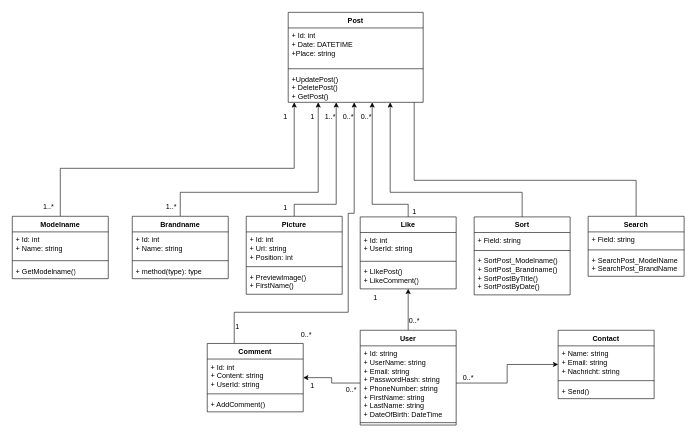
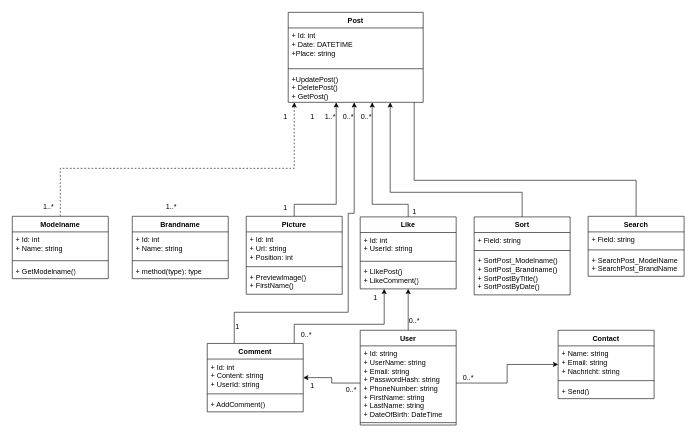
  <mxCell id="0" />
  <mxCell id="1" parent="0" />
  <mxCell id="2" value="Post" style="swimlane;fontStyle=1;align=center;verticalAlign=top;childLayout=stackLayout;horizontal=1;startSize=26;horizontalStack=0;resizeParent=1;resizeParentMax=0;resizeLast=0;collapsible=1;marginBottom=0;whiteSpace=wrap;html=1;" parent="1" vertex="1"><mxGeometry x="480" y="20" width="225" height="150" as="geometry" /></mxCell>
  <mxCell id="3" value="+ Id: int&lt;div&gt;+ Date: DATETIME&lt;/div&gt;&lt;div&gt;+Place: string&lt;/div&gt;" style="text;strokeColor=none;fillColor=none;align=left;verticalAlign=top;spacingLeft=4;spacingRight=4;overflow=hidden;rotatable=0;points=[[0,0.5],[1,0.5]];portConstraint=eastwest;whiteSpace=wrap;html=1;" parent="2" vertex="1"><mxGeometry y="26" width="225" height="64" as="geometry" /></mxCell>
  <mxCell id="4" value="" style="line;strokeWidth=1;fillColor=none;align=left;verticalAlign=middle;spacingTop=-1;spacingLeft=3;spacingRight=3;rotatable=0;labelPosition=right;points=[];portConstraint=eastwest;strokeColor=inherit;" parent="2" vertex="1"><mxGeometry y="90" width="225" height="8" as="geometry" /></mxCell>
  <mxCell id="5" value="+UpdatePost()&lt;div&gt;+ DeletePost()&lt;/div&gt;&lt;div&gt;+ GetPost()&lt;/div&gt;" style="text;strokeColor=none;fillColor=none;align=left;verticalAlign=top;spacingLeft=4;spacingRight=4;overflow=hidden;rotatable=0;points=[[0,0.5],[1,0.5]];portConstraint=eastwest;whiteSpace=wrap;html=1;" parent="2" vertex="1"><mxGeometry y="98" width="225" height="52" as="geometry" /></mxCell>
- <mxCell id="6" style="edgeStyle=orthogonalEdgeStyle;rounded=0;orthogonalLoop=1;jettySize=auto;html=1;" parent="1" source="7" target="2" edge="1"><mxGeometry relative="1" as="geometry"><Array as="points"><mxPoint x="100" y="280" /><mxPoint x="490" y="280" /></Array></mxGeometry></mxCell>
+ <mxCell id="6" style="edgeStyle=orthogonalEdgeStyle;rounded=0;orthogonalLoop=1;jettySize=auto;html=1;dashed=1;" parent="1" source="7" target="2" edge="1"><mxGeometry relative="1" as="geometry"><Array as="points"><mxPoint x="100" y="280" /><mxPoint x="490" y="280" /></Array></mxGeometry></mxCell>
  <mxCell id="7" value="Modelname" style="swimlane;fontStyle=1;align=center;verticalAlign=top;childLayout=stackLayout;horizontal=1;startSize=26;horizontalStack=0;resizeParent=1;resizeParentMax=0;resizeLast=0;collapsible=1;marginBottom=0;whiteSpace=wrap;html=1;" parent="1" vertex="1"><mxGeometry x="20" y="360" width="160" height="104" as="geometry" /></mxCell>
  <mxCell id="8" value="+ Id: int&lt;div&gt;+ Name: string&lt;/div&gt;" style="text;strokeColor=none;fillColor=none;align=left;verticalAlign=top;spacingLeft=4;spacingRight=4;overflow=hidden;rotatable=0;points=[[0,0.5],[1,0.5]];portConstraint=eastwest;whiteSpace=wrap;html=1;" parent="7" vertex="1"><mxGeometry y="26" width="160" height="44" as="geometry" /></mxCell>
  <mxCell id="9" value="" style="line;strokeWidth=1;fillColor=none;align=left;verticalAlign=middle;spacingTop=-1;spacingLeft=3;spacingRight=3;rotatable=0;labelPosition=right;points=[];portConstraint=eastwest;strokeColor=inherit;" parent="7" vertex="1"><mxGeometry y="70" width="160" height="8" as="geometry" /></mxCell>
  <mxCell id="10" value="+ GetModelname()" style="text;strokeColor=none;fillColor=none;align=left;verticalAlign=top;spacingLeft=4;spacingRight=4;overflow=hidden;rotatable=0;points=[[0,0.5],[1,0.5]];portConstraint=eastwest;whiteSpace=wrap;html=1;" parent="7" vertex="1"><mxGeometry y="78" width="160" height="26" as="geometry" /></mxCell>
- <mxCell id="11" style="edgeStyle=orthogonalEdgeStyle;rounded=0;orthogonalLoop=1;jettySize=auto;html=1;" parent="1" source="12" target="2" edge="1"><mxGeometry relative="1" as="geometry"><Array as="points"><mxPoint x="300" y="320" /><mxPoint x="530" y="320" /></Array></mxGeometry></mxCell>
  <mxCell id="12" value="Brandname" style="swimlane;fontStyle=1;align=center;verticalAlign=top;childLayout=stackLayout;horizontal=1;startSize=26;horizontalStack=0;resizeParent=1;resizeParentMax=0;resizeLast=0;collapsible=1;marginBottom=0;whiteSpace=wrap;html=1;" parent="1" vertex="1"><mxGeometry x="220" y="360" width="160" height="104" as="geometry" /></mxCell>
  <mxCell id="13" value="+ Id: int&lt;div&gt;+ Name: string&lt;/div&gt;&lt;div&gt;&lt;br&gt;&lt;/div&gt;" style="text;strokeColor=none;fillColor=none;align=left;verticalAlign=top;spacingLeft=4;spacingRight=4;overflow=hidden;rotatable=0;points=[[0,0.5],[1,0.5]];portConstraint=eastwest;whiteSpace=wrap;html=1;" parent="12" vertex="1"><mxGeometry y="26" width="160" height="44" as="geometry" /></mxCell>
  <mxCell id="14" value="" style="line;strokeWidth=1;fillColor=none;align=left;verticalAlign=middle;spacingTop=-1;spacingLeft=3;spacingRight=3;rotatable=0;labelPosition=right;points=[];portConstraint=eastwest;strokeColor=inherit;" parent="12" vertex="1"><mxGeometry y="70" width="160" height="8" as="geometry" /></mxCell>
  <mxCell id="15" value="+ method(type): type" style="text;strokeColor=none;fillColor=none;align=left;verticalAlign=top;spacingLeft=4;spacingRight=4;overflow=hidden;rotatable=0;points=[[0,0.5],[1,0.5]];portConstraint=eastwest;whiteSpace=wrap;html=1;" parent="12" vertex="1"><mxGeometry y="78" width="160" height="26" as="geometry" /></mxCell>
  <mxCell id="16" style="edgeStyle=orthogonalEdgeStyle;rounded=0;orthogonalLoop=1;jettySize=auto;html=1;" parent="1" source="17" target="2" edge="1"><mxGeometry relative="1" as="geometry"><Array as="points"><mxPoint x="490" y="340" /><mxPoint x="560" y="340" /></Array></mxGeometry></mxCell>
  <mxCell id="17" value="Picture" style="swimlane;fontStyle=1;align=center;verticalAlign=top;childLayout=stackLayout;horizontal=1;startSize=26;horizontalStack=0;resizeParent=1;resizeParentMax=0;resizeLast=0;collapsible=1;marginBottom=0;whiteSpace=wrap;html=1;" parent="1" vertex="1"><mxGeometry x="410" y="360" width="160" height="130" as="geometry" /></mxCell>
  <mxCell id="18" value="+ Id: int&lt;div&gt;+ Url: string&lt;/div&gt;&lt;div&gt;+ Position: int&lt;/div&gt;&lt;div&gt;&lt;br&gt;&lt;/div&gt;" style="text;strokeColor=none;fillColor=none;align=left;verticalAlign=top;spacingLeft=4;spacingRight=4;overflow=hidden;rotatable=0;points=[[0,0.5],[1,0.5]];portConstraint=eastwest;whiteSpace=wrap;html=1;" parent="17" vertex="1"><mxGeometry y="26" width="160" height="54" as="geometry" /></mxCell>
  <mxCell id="19" value="" style="line;strokeWidth=1;fillColor=none;align=left;verticalAlign=middle;spacingTop=-1;spacingLeft=3;spacingRight=3;rotatable=0;labelPosition=right;points=[];portConstraint=eastwest;strokeColor=inherit;" parent="17" vertex="1"><mxGeometry y="80" width="160" height="8" as="geometry" /></mxCell>
  <mxCell id="20" value="+ PreviewImage()&lt;div&gt;+ FirstName()&lt;/div&gt;" style="text;strokeColor=none;fillColor=none;align=left;verticalAlign=top;spacingLeft=4;spacingRight=4;overflow=hidden;rotatable=0;points=[[0,0.5],[1,0.5]];portConstraint=eastwest;whiteSpace=wrap;html=1;" parent="17" vertex="1"><mxGeometry y="88" width="160" height="42" as="geometry" /></mxCell>
  <mxCell id="21" style="edgeStyle=orthogonalEdgeStyle;rounded=0;orthogonalLoop=1;jettySize=auto;html=1;" parent="1" source="22" target="2" edge="1"><mxGeometry relative="1" as="geometry"><Array as="points"><mxPoint x="680" y="340" /><mxPoint x="620" y="340" /></Array></mxGeometry></mxCell>
  <mxCell id="22" value="Like" style="swimlane;fontStyle=1;align=center;verticalAlign=top;childLayout=stackLayout;horizontal=1;startSize=26;horizontalStack=0;resizeParent=1;resizeParentMax=0;resizeLast=0;collapsible=1;marginBottom=0;whiteSpace=wrap;html=1;" parent="1" vertex="1"><mxGeometry x="600" y="361" width="160" height="120" as="geometry" /></mxCell>
  <mxCell id="23" value="+ Id: int&lt;div&gt;+ UserId: string&lt;/div&gt;&lt;div&gt;&lt;br&gt;&lt;/div&gt;" style="text;strokeColor=none;fillColor=none;align=left;verticalAlign=top;spacingLeft=4;spacingRight=4;overflow=hidden;rotatable=0;points=[[0,0.5],[1,0.5]];portConstraint=eastwest;whiteSpace=wrap;html=1;" parent="22" vertex="1"><mxGeometry y="26" width="160" height="44" as="geometry" /></mxCell>
  <mxCell id="24" value="" style="line;strokeWidth=1;fillColor=none;align=left;verticalAlign=middle;spacingTop=-1;spacingLeft=3;spacingRight=3;rotatable=0;labelPosition=right;points=[];portConstraint=eastwest;strokeColor=inherit;" parent="22" vertex="1"><mxGeometry y="70" width="160" height="8" as="geometry" /></mxCell>
  <mxCell id="25" value="+ LIkePost()&lt;div&gt;&lt;span style=&quot;font-size: 12px;&quot;&gt;+ LikeComment()&lt;/span&gt;&lt;/div&gt;" style="text;strokeColor=none;fillColor=none;align=left;verticalAlign=top;spacingLeft=4;spacingRight=4;overflow=hidden;rotatable=0;points=[[0,0.5],[1,0.5]];portConstraint=eastwest;whiteSpace=wrap;html=1;" parent="22" vertex="1"><mxGeometry y="78" width="160" height="42" as="geometry" /></mxCell>
  <mxCell id="26" style="edgeStyle=orthogonalEdgeStyle;rounded=0;orthogonalLoop=1;jettySize=auto;html=1;" parent="1" source="27" target="2" edge="1"><mxGeometry relative="1" as="geometry"><Array as="points"><mxPoint x="870" y="320" /><mxPoint x="650" y="320" /></Array></mxGeometry></mxCell>
  <mxCell id="27" value="Sort" style="swimlane;fontStyle=1;align=center;verticalAlign=top;childLayout=stackLayout;horizontal=1;startSize=26;horizontalStack=0;resizeParent=1;resizeParentMax=0;resizeLast=0;collapsible=1;marginBottom=0;whiteSpace=wrap;html=1;" parent="1" vertex="1"><mxGeometry x="790" y="361" width="160" height="130" as="geometry" /></mxCell>
  <mxCell id="28" value="+ Field: string&amp;nbsp;&amp;nbsp;" style="text;strokeColor=none;fillColor=none;align=left;verticalAlign=top;spacingLeft=4;spacingRight=4;overflow=hidden;rotatable=0;points=[[0,0.5],[1,0.5]];portConstraint=eastwest;whiteSpace=wrap;html=1;" parent="27" vertex="1"><mxGeometry y="26" width="160" height="26" as="geometry" /></mxCell>
  <mxCell id="29" value="" style="line;strokeWidth=1;fillColor=none;align=left;verticalAlign=middle;spacingTop=-1;spacingLeft=3;spacingRight=3;rotatable=0;labelPosition=right;points=[];portConstraint=eastwest;strokeColor=inherit;" parent="27" vertex="1"><mxGeometry y="52" width="160" height="8" as="geometry" /></mxCell>
  <mxCell id="30" value="+ SortPost_Modelname()&lt;div&gt;&lt;div&gt;+ SortPost_Brandname()&lt;/div&gt;&lt;div&gt;+ SortPostByTitle()&lt;/div&gt;&lt;div&gt;+ SortPostByDate()&lt;/div&gt;&lt;/div&gt;" style="text;strokeColor=none;fillColor=none;align=left;verticalAlign=top;spacingLeft=4;spacingRight=4;overflow=hidden;rotatable=0;points=[[0,0.5],[1,0.5]];portConstraint=eastwest;whiteSpace=wrap;html=1;" parent="27" vertex="1"><mxGeometry y="60" width="160" height="70" as="geometry" /></mxCell>
  <mxCell id="31" style="edgeStyle=orthogonalEdgeStyle;rounded=0;orthogonalLoop=1;jettySize=auto;html=1;endArrow=none;" parent="1" source="32" target="2" edge="1"><mxGeometry relative="1" as="geometry"><Array as="points"><mxPoint x="1060" y="300" /><mxPoint x="690" y="300" /></Array></mxGeometry></mxCell>
  <mxCell id="32" value="Search" style="swimlane;fontStyle=1;align=center;verticalAlign=top;childLayout=stackLayout;horizontal=1;startSize=26;horizontalStack=0;resizeParent=1;resizeParentMax=0;resizeLast=0;collapsible=1;marginBottom=0;whiteSpace=wrap;html=1;" parent="1" vertex="1"><mxGeometry x="980" y="360" width="160" height="100" as="geometry" /></mxCell>
  <mxCell id="33" value="+ Field: string&amp;nbsp;&amp;nbsp;" style="text;strokeColor=none;fillColor=none;align=left;verticalAlign=top;spacingLeft=4;spacingRight=4;overflow=hidden;rotatable=0;points=[[0,0.5],[1,0.5]];portConstraint=eastwest;whiteSpace=wrap;html=1;" parent="32" vertex="1"><mxGeometry y="26" width="160" height="26" as="geometry" /></mxCell>
  <mxCell id="34" value="" style="line;strokeWidth=1;fillColor=none;align=left;verticalAlign=middle;spacingTop=-1;spacingLeft=3;spacingRight=3;rotatable=0;labelPosition=right;points=[];portConstraint=eastwest;strokeColor=inherit;" parent="32" vertex="1"><mxGeometry y="52" width="160" height="8" as="geometry" /></mxCell>
  <mxCell id="35" value="+ SearchPost_ModelName&lt;div&gt;+ SearchPost_BrandName&lt;/div&gt;" style="text;strokeColor=none;fillColor=none;align=left;verticalAlign=top;spacingLeft=4;spacingRight=4;overflow=hidden;rotatable=0;points=[[0,0.5],[1,0.5]];portConstraint=eastwest;whiteSpace=wrap;html=1;" parent="32" vertex="1"><mxGeometry y="60" width="160" height="40" as="geometry" /></mxCell>
  <mxCell id="36" value="Contact" style="swimlane;fontStyle=1;align=center;verticalAlign=top;childLayout=stackLayout;horizontal=1;startSize=26;horizontalStack=0;resizeParent=1;resizeParentMax=0;resizeLast=0;collapsible=1;marginBottom=0;whiteSpace=wrap;html=1;" parent="1" vertex="1"><mxGeometry x="930" y="550" width="160" height="114" as="geometry" /></mxCell>
  <mxCell id="37" value="+ Name: string&lt;div&gt;+ Email: string&lt;/div&gt;&lt;div&gt;+ Nachricht: string&lt;/div&gt;" style="text;strokeColor=none;fillColor=none;align=left;verticalAlign=top;spacingLeft=4;spacingRight=4;overflow=hidden;rotatable=0;points=[[0,0.5],[1,0.5]];portConstraint=eastwest;whiteSpace=wrap;html=1;" parent="36" vertex="1"><mxGeometry y="26" width="160" height="54" as="geometry" /></mxCell>
  <mxCell id="38" value="" style="line;strokeWidth=1;fillColor=none;align=left;verticalAlign=middle;spacingTop=-1;spacingLeft=3;spacingRight=3;rotatable=0;labelPosition=right;points=[];portConstraint=eastwest;strokeColor=inherit;" parent="36" vertex="1"><mxGeometry y="80" width="160" height="8" as="geometry" /></mxCell>
  <mxCell id="39" value="+ Send()" style="text;strokeColor=none;fillColor=none;align=left;verticalAlign=top;spacingLeft=4;spacingRight=4;overflow=hidden;rotatable=0;points=[[0,0.5],[1,0.5]];portConstraint=eastwest;whiteSpace=wrap;html=1;" parent="36" vertex="1"><mxGeometry y="88" width="160" height="26" as="geometry" /></mxCell>
  <mxCell id="40" value="1..*" style="text;html=1;align=center;verticalAlign=middle;resizable=0;points=[];autosize=1;strokeColor=none;fillColor=none;" parent="1" vertex="1"><mxGeometry x="60" y="330" width="40" height="30" as="geometry" /></mxCell>
  <mxCell id="41" value="1..*" style="text;html=1;align=center;verticalAlign=middle;resizable=0;points=[];autosize=1;strokeColor=none;fillColor=none;" parent="1" vertex="1"><mxGeometry x="265" y="330" width="40" height="30" as="geometry" /></mxCell>
  <mxCell id="42" value=" 1..*" style="text;html=1;align=center;verticalAlign=middle;resizable=0;points=[];autosize=1;strokeColor=none;fillColor=none;" parent="1" vertex="1"><mxGeometry x="530" y="180" width="40" height="30" as="geometry" /></mxCell>
  <mxCell id="43" value="0..* " style="text;html=1;align=center;verticalAlign=middle;resizable=0;points=[];autosize=1;strokeColor=none;fillColor=none;" parent="1" vertex="1"><mxGeometry x="590" y="180" width="40" height="30" as="geometry" /></mxCell>
  <mxCell id="44" style="edgeStyle=orthogonalEdgeStyle;rounded=0;orthogonalLoop=1;jettySize=auto;html=1;" parent="1" source="45" target="22" edge="1"><mxGeometry relative="1" as="geometry" /></mxCell>
  <mxCell id="45" value="User" style="swimlane;fontStyle=1;align=center;verticalAlign=top;childLayout=stackLayout;horizontal=1;startSize=26;horizontalStack=0;resizeParent=1;resizeParentMax=0;resizeLast=0;collapsible=1;marginBottom=0;whiteSpace=wrap;html=1;" parent="1" vertex="1"><mxGeometry x="600" y="550" width="160" height="158" as="geometry" /></mxCell>
  <mxCell id="46" value="+ Id: string&lt;div&gt;+ UserName: string&lt;/div&gt;&lt;div&gt;+ Email: string&lt;/div&gt;&lt;div&gt;+ PasswordHash: string&lt;/div&gt;&lt;div&gt;+ PhoneNumber: string&lt;/div&gt;&lt;div&gt;+ FirstName: string&lt;/div&gt;&lt;div&gt;+ LastName: string&lt;/div&gt;&lt;div&gt;+ DateOfBirth: DateTime&lt;/div&gt;" style="text;strokeColor=none;fillColor=none;align=left;verticalAlign=top;spacingLeft=4;spacingRight=4;overflow=hidden;rotatable=0;points=[[0,0.5],[1,0.5]];portConstraint=eastwest;whiteSpace=wrap;html=1;" parent="45" vertex="1"><mxGeometry y="26" width="160" height="124" as="geometry" /></mxCell>
  <mxCell id="47" value="" style="line;strokeWidth=1;fillColor=none;align=left;verticalAlign=middle;spacingTop=-1;spacingLeft=3;spacingRight=3;rotatable=0;labelPosition=right;points=[];portConstraint=eastwest;strokeColor=inherit;" parent="45" vertex="1"><mxGeometry y="150" width="160" height="8" as="geometry" /></mxCell>
  <mxCell id="48" value="0..* " style="text;html=1;align=center;verticalAlign=middle;resizable=0;points=[];autosize=1;strokeColor=none;fillColor=none;" parent="1" vertex="1"><mxGeometry x="670" y="520" width="40" height="30" as="geometry" /></mxCell>
  <mxCell id="49" value="0..*" style="text;html=1;align=center;verticalAlign=middle;resizable=0;points=[];autosize=1;strokeColor=none;fillColor=none;" parent="1" vertex="1"><mxGeometry x="760" y="614" width="40" height="30" as="geometry" /></mxCell>
  <mxCell id="50" style="edgeStyle=orthogonalEdgeStyle;rounded=0;orthogonalLoop=1;jettySize=auto;html=1;" parent="1" source="46" target="36" edge="1"><mxGeometry relative="1" as="geometry" /></mxCell>
  <mxCell id="51" value="1" style="text;html=1;align=center;verticalAlign=middle;resizable=0;points=[];autosize=1;strokeColor=none;fillColor=none;" parent="1" vertex="1"><mxGeometry x="460" y="180" width="30" height="30" as="geometry" /></mxCell>
  <mxCell id="52" value="1" style="text;html=1;align=center;verticalAlign=middle;resizable=0;points=[];autosize=1;strokeColor=none;fillColor=none;" parent="1" vertex="1"><mxGeometry x="505" y="180" width="30" height="30" as="geometry" /></mxCell>
  <mxCell id="53" value="1" style="text;html=1;align=center;verticalAlign=middle;resizable=0;points=[];autosize=1;strokeColor=none;fillColor=none;" parent="1" vertex="1"><mxGeometry x="460" y="331" width="30" height="30" as="geometry" /></mxCell>
  <mxCell id="54" style="edgeStyle=orthogonalEdgeStyle;rounded=0;orthogonalLoop=1;jettySize=auto;html=1;" edge="1" parent="1" source="56" target="2"><mxGeometry relative="1" as="geometry"><Array as="points"><mxPoint x="390" y="520" /><mxPoint x="580" y="520" /><mxPoint x="580" y="355" /><mxPoint x="590" y="355" /></Array></mxGeometry></mxCell>
+ <mxCell id="55" style="edgeStyle=orthogonalEdgeStyle;rounded=0;orthogonalLoop=1;jettySize=auto;html=1;" edge="1" parent="1" source="56" target="22"><mxGeometry relative="1" as="geometry"><Array as="points"><mxPoint x="490" y="540" /><mxPoint x="640" y="540" /></Array></mxGeometry></mxCell>
  <mxCell id="56" value="Comment" style="swimlane;fontStyle=1;align=center;verticalAlign=top;childLayout=stackLayout;horizontal=1;startSize=26;horizontalStack=0;resizeParent=1;resizeParentMax=0;resizeLast=0;collapsible=1;marginBottom=0;whiteSpace=wrap;html=1;" vertex="1" parent="1"><mxGeometry x="345" y="572" width="160" height="114" as="geometry" /></mxCell>
  <mxCell id="57" value="&lt;div&gt;&lt;span style=&quot;font-size: 12px;&quot;&gt;+ Id: int&lt;/span&gt;&lt;/div&gt;&lt;div&gt;&lt;span style=&quot;font-size: 12px;&quot;&gt;+ Content: string&lt;/span&gt;&lt;/div&gt;&lt;div&gt;&lt;span style=&quot;font-size: 12px;&quot;&gt;+ UserId: string&lt;/span&gt;&lt;/div&gt;" style="text;strokeColor=none;fillColor=none;align=left;verticalAlign=top;spacingLeft=4;spacingRight=4;overflow=hidden;rotatable=0;points=[[0,0.5],[1,0.5]];portConstraint=eastwest;whiteSpace=wrap;html=1;" vertex="1" parent="56"><mxGeometry y="26" width="160" height="54" as="geometry" /></mxCell>
  <mxCell id="58" value="" style="line;strokeWidth=1;fillColor=none;align=left;verticalAlign=middle;spacingTop=-1;spacingLeft=3;spacingRight=3;rotatable=0;labelPosition=right;points=[];portConstraint=eastwest;strokeColor=inherit;" vertex="1" parent="56"><mxGeometry y="80" width="160" height="8" as="geometry" /></mxCell>
  <mxCell id="59" value="+ AddComment()" style="text;strokeColor=none;fillColor=none;align=left;verticalAlign=top;spacingLeft=4;spacingRight=4;overflow=hidden;rotatable=0;points=[[0,0.5],[1,0.5]];portConstraint=eastwest;whiteSpace=wrap;html=1;" vertex="1" parent="56"><mxGeometry y="88" width="160" height="26" as="geometry" /></mxCell>
  <mxCell id="60" value="0..*" style="text;html=1;align=center;verticalAlign=middle;resizable=0;points=[];autosize=1;strokeColor=none;fillColor=none;" vertex="1" parent="1"><mxGeometry x="560" y="180" width="40" height="30" as="geometry" /></mxCell>
  <mxCell id="61" value="1" style="text;html=1;align=center;verticalAlign=middle;resizable=0;points=[];autosize=1;strokeColor=none;fillColor=none;" vertex="1" parent="1"><mxGeometry x="380" y="530" width="30" height="30" as="geometry" /></mxCell>
  <mxCell id="62" style="edgeStyle=orthogonalEdgeStyle;rounded=0;orthogonalLoop=1;jettySize=auto;html=1;" edge="1" parent="1" source="46" target="56"><mxGeometry relative="1" as="geometry" /></mxCell>
  <mxCell id="63" value="0..*" style="text;html=1;align=center;verticalAlign=middle;resizable=0;points=[];autosize=1;strokeColor=none;fillColor=none;" vertex="1" parent="1"><mxGeometry x="565" y="634" width="40" height="30" as="geometry" /></mxCell>
  <mxCell id="64" value="1" style="text;html=1;align=center;verticalAlign=middle;resizable=0;points=[];autosize=1;strokeColor=none;fillColor=none;" vertex="1" parent="1"><mxGeometry x="505" y="628" width="30" height="30" as="geometry" /></mxCell>
  <mxCell id="65" value="0..*" style="text;html=1;align=center;verticalAlign=middle;resizable=0;points=[];autosize=1;strokeColor=none;fillColor=none;" vertex="1" parent="1"><mxGeometry x="490" y="542" width="40" height="30" as="geometry" /></mxCell>
  <mxCell id="66" value="1" style="text;html=1;align=center;verticalAlign=middle;resizable=0;points=[];autosize=1;strokeColor=none;fillColor=none;" vertex="1" parent="1"><mxGeometry x="610" y="481" width="30" height="30" as="geometry" /></mxCell>
  <mxCell id="67" value="1" style="text;html=1;align=center;verticalAlign=middle;resizable=0;points=[];autosize=1;strokeColor=none;fillColor=none;" vertex="1" parent="1"><mxGeometry x="675" y="338" width="30" height="30" as="geometry" /></mxCell>
